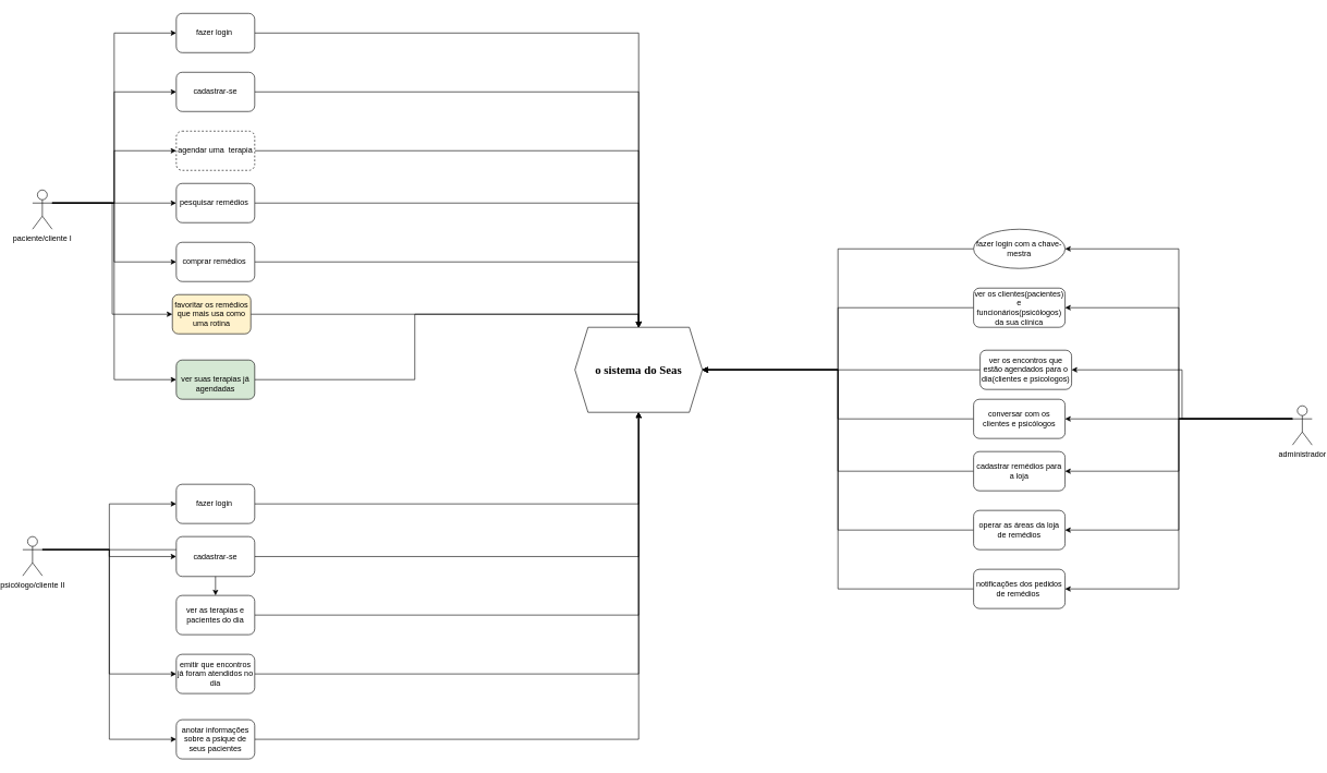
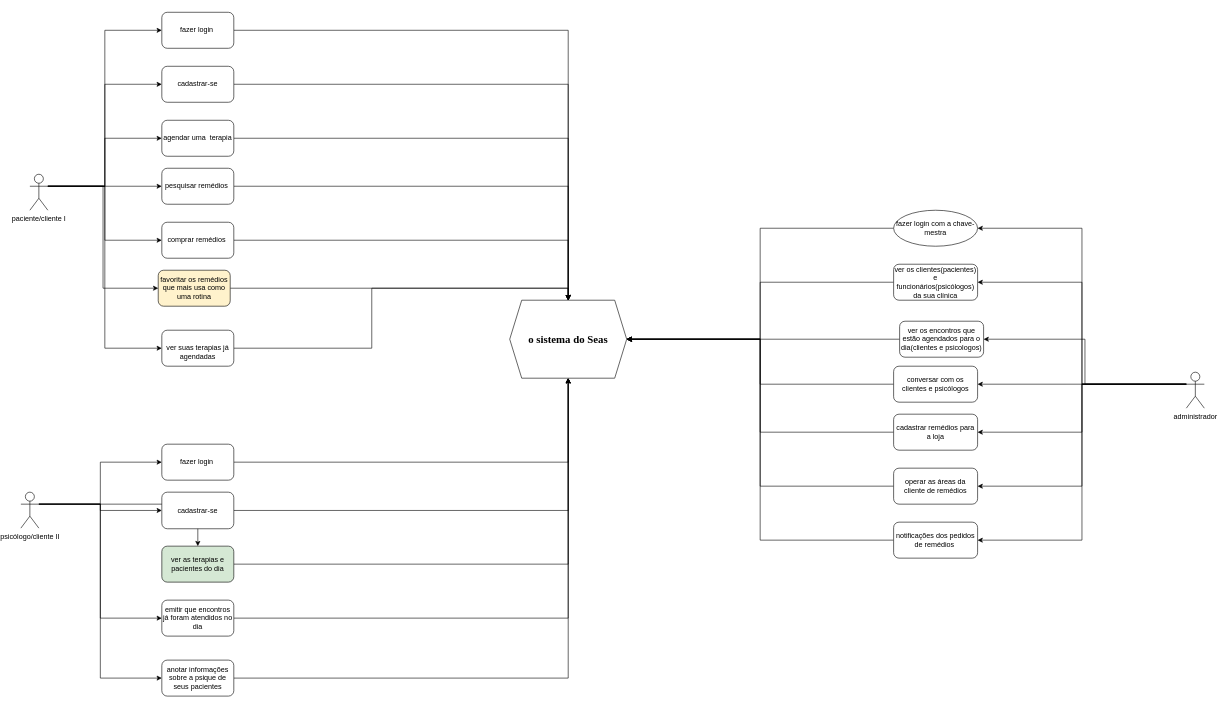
  <mxCell id="0" />
  <mxCell id="1" parent="0" />
  <mxCell id="2" style="edgeStyle=orthogonalEdgeStyle;rounded=0;orthogonalLoop=1;jettySize=auto;html=1;exitX=1;exitY=0.333;exitDx=0;exitDy=0;exitPerimeter=0;" parent="1" source="9" target="37" edge="1"><mxGeometry relative="1" as="geometry" /></mxCell>
  <mxCell id="3" style="edgeStyle=orthogonalEdgeStyle;rounded=0;orthogonalLoop=1;jettySize=auto;html=1;exitX=1;exitY=0.333;exitDx=0;exitDy=0;exitPerimeter=0;entryX=0;entryY=0.5;entryDx=0;entryDy=0;" parent="1" source="9" target="35" edge="1"><mxGeometry relative="1" as="geometry" /></mxCell>
  <mxCell id="4" style="edgeStyle=orthogonalEdgeStyle;rounded=0;orthogonalLoop=1;jettySize=auto;html=1;exitX=1;exitY=0.333;exitDx=0;exitDy=0;exitPerimeter=0;entryX=0;entryY=0.5;entryDx=0;entryDy=0;" parent="1" source="9" target="39" edge="1"><mxGeometry relative="1" as="geometry" /></mxCell>
  <mxCell id="5" style="edgeStyle=orthogonalEdgeStyle;rounded=0;orthogonalLoop=1;jettySize=auto;html=1;exitX=1;exitY=0.333;exitDx=0;exitDy=0;exitPerimeter=0;entryX=0;entryY=0.5;entryDx=0;entryDy=0;" parent="1" source="9" target="31" edge="1"><mxGeometry relative="1" as="geometry" /></mxCell>
  <mxCell id="6" style="edgeStyle=orthogonalEdgeStyle;rounded=0;orthogonalLoop=1;jettySize=auto;html=1;exitX=1;exitY=0.333;exitDx=0;exitDy=0;exitPerimeter=0;entryX=0;entryY=0.5;entryDx=0;entryDy=0;" parent="1" source="9" target="25" edge="1"><mxGeometry relative="1" as="geometry" /></mxCell>
  <mxCell id="7" style="edgeStyle=orthogonalEdgeStyle;rounded=0;orthogonalLoop=1;jettySize=auto;html=1;exitX=1;exitY=0.333;exitDx=0;exitDy=0;exitPerimeter=0;entryX=0;entryY=0.5;entryDx=0;entryDy=0;" parent="1" source="9" target="41" edge="1"><mxGeometry relative="1" as="geometry" /></mxCell>
  <mxCell id="8" style="edgeStyle=orthogonalEdgeStyle;rounded=0;orthogonalLoop=1;jettySize=auto;html=1;exitX=1;exitY=0.333;exitDx=0;exitDy=0;exitPerimeter=0;entryX=0;entryY=0.5;entryDx=0;entryDy=0;" parent="1" source="9" target="43" edge="1"><mxGeometry relative="1" as="geometry" /></mxCell>
  <mxCell id="9" value="&lt;font style=&quot;vertical-align: inherit;&quot;&gt;&lt;font style=&quot;vertical-align: inherit;&quot;&gt;paciente/cliente I&lt;/font&gt;&lt;/font&gt;" style="shape=umlActor;verticalLabelPosition=bottom;verticalAlign=top;html=1;outlineConnect=0;" parent="1" vertex="1"><mxGeometry x="35" y="290" width="30" height="60" as="geometry" /></mxCell>
  <mxCell id="10" style="edgeStyle=orthogonalEdgeStyle;rounded=0;orthogonalLoop=1;jettySize=auto;html=1;exitX=1;exitY=0.333;exitDx=0;exitDy=0;exitPerimeter=0;" parent="1" source="15" target="45" edge="1"><mxGeometry relative="1" as="geometry" /></mxCell>
  <mxCell id="11" style="edgeStyle=orthogonalEdgeStyle;rounded=0;orthogonalLoop=1;jettySize=auto;html=1;exitX=1;exitY=0.333;exitDx=0;exitDy=0;exitPerimeter=0;entryX=0;entryY=0.5;entryDx=0;entryDy=0;" parent="1" source="15" target="33" edge="1"><mxGeometry relative="1" as="geometry" /></mxCell>
  <mxCell id="12" style="edgeStyle=orthogonalEdgeStyle;rounded=0;orthogonalLoop=1;jettySize=auto;html=1;exitX=1;exitY=0.333;exitDx=0;exitDy=0;exitPerimeter=0;entryX=0;entryY=0.5;entryDx=0;entryDy=0;" parent="1" source="15" target="27" edge="1"><mxGeometry relative="1" as="geometry" /></mxCell>
  <mxCell id="13" style="edgeStyle=orthogonalEdgeStyle;rounded=0;orthogonalLoop=1;jettySize=auto;html=1;exitX=1;exitY=0.333;exitDx=0;exitDy=0;exitPerimeter=0;entryX=0;entryY=0.5;entryDx=0;entryDy=0;" parent="1" source="15" target="47" edge="1"><mxGeometry relative="1" as="geometry" /></mxCell>
  <mxCell id="14" style="edgeStyle=orthogonalEdgeStyle;rounded=0;orthogonalLoop=1;jettySize=auto;html=1;exitX=1;exitY=0.333;exitDx=0;exitDy=0;exitPerimeter=0;entryX=0;entryY=0.5;entryDx=0;entryDy=0;" parent="1" source="15" target="49" edge="1"><mxGeometry relative="1" as="geometry" /></mxCell>
  <mxCell id="15" value="&lt;font style=&quot;vertical-align: inherit;&quot;&gt;&lt;font style=&quot;vertical-align: inherit;&quot;&gt;psicólogo/cliente II&lt;/font&gt;&lt;/font&gt;" style="shape=umlActor;verticalLabelPosition=bottom;verticalAlign=top;html=1;outlineConnect=0;" parent="1" vertex="1"><mxGeometry x="20" y="820" width="30" height="60" as="geometry" /></mxCell>
  <mxCell id="16" style="edgeStyle=orthogonalEdgeStyle;rounded=0;orthogonalLoop=1;jettySize=auto;html=1;exitX=0;exitY=0.333;exitDx=0;exitDy=0;exitPerimeter=0;entryX=1;entryY=0.5;entryDx=0;entryDy=0;" parent="1" source="23" target="55" edge="1"><mxGeometry relative="1" as="geometry" /></mxCell>
  <mxCell id="17" style="edgeStyle=orthogonalEdgeStyle;rounded=0;orthogonalLoop=1;jettySize=auto;html=1;exitX=0;exitY=0.333;exitDx=0;exitDy=0;exitPerimeter=0;entryX=1;entryY=0.5;entryDx=0;entryDy=0;" parent="1" source="23" target="53" edge="1"><mxGeometry relative="1" as="geometry" /></mxCell>
  <mxCell id="18" style="edgeStyle=orthogonalEdgeStyle;rounded=0;orthogonalLoop=1;jettySize=auto;html=1;exitX=0;exitY=0.333;exitDx=0;exitDy=0;exitPerimeter=0;entryX=1;entryY=0.5;entryDx=0;entryDy=0;" parent="1" source="23" target="57" edge="1"><mxGeometry relative="1" as="geometry" /></mxCell>
  <mxCell id="19" style="edgeStyle=orthogonalEdgeStyle;rounded=0;orthogonalLoop=1;jettySize=auto;html=1;exitX=0;exitY=0.333;exitDx=0;exitDy=0;exitPerimeter=0;entryX=1;entryY=0.5;entryDx=0;entryDy=0;" parent="1" source="23" target="59" edge="1"><mxGeometry relative="1" as="geometry" /></mxCell>
  <mxCell id="20" style="edgeStyle=orthogonalEdgeStyle;rounded=0;orthogonalLoop=1;jettySize=auto;html=1;exitX=0;exitY=0.333;exitDx=0;exitDy=0;exitPerimeter=0;entryX=1;entryY=0.5;entryDx=0;entryDy=0;" parent="1" source="23" target="61" edge="1"><mxGeometry relative="1" as="geometry" /></mxCell>
  <mxCell id="21" style="edgeStyle=orthogonalEdgeStyle;rounded=0;orthogonalLoop=1;jettySize=auto;html=1;exitX=0;exitY=0.333;exitDx=0;exitDy=0;exitPerimeter=0;entryX=1;entryY=0.5;entryDx=0;entryDy=0;" parent="1" source="23" target="51" edge="1"><mxGeometry relative="1" as="geometry" /></mxCell>
  <mxCell id="22" style="edgeStyle=orthogonalEdgeStyle;rounded=0;orthogonalLoop=1;jettySize=auto;html=1;exitX=0;exitY=0.333;exitDx=0;exitDy=0;exitPerimeter=0;entryX=1;entryY=0.5;entryDx=0;entryDy=0;" parent="1" source="23" target="29" edge="1"><mxGeometry relative="1" as="geometry" /></mxCell>
  <mxCell id="23" value="&lt;font style=&quot;vertical-align: inherit;&quot;&gt;&lt;font style=&quot;vertical-align: inherit;&quot;&gt;administrador&lt;/font&gt;&lt;/font&gt;" style="shape=umlActor;verticalLabelPosition=bottom;verticalAlign=top;html=1;outlineConnect=0;" parent="1" vertex="1"><mxGeometry x="1963" y="620" width="30" height="60" as="geometry" /></mxCell>
  <mxCell id="24" style="edgeStyle=orthogonalEdgeStyle;rounded=0;orthogonalLoop=1;jettySize=auto;html=1;exitX=1;exitY=0.5;exitDx=0;exitDy=0;" parent="1" source="25" target="62" edge="1"><mxGeometry relative="1" as="geometry" /></mxCell>
  <mxCell id="25" value="&lt;font style=&quot;vertical-align: inherit;&quot;&gt;&lt;font style=&quot;vertical-align: inherit;&quot;&gt;fazer login&amp;nbsp;&lt;/font&gt;&lt;/font&gt;" style="rounded=1;whiteSpace=wrap;html=1;" parent="1" vertex="1"><mxGeometry x="255" y="20" width="120" height="60" as="geometry" /></mxCell>
  <mxCell id="26" style="edgeStyle=orthogonalEdgeStyle;rounded=0;orthogonalLoop=1;jettySize=auto;html=1;exitX=1;exitY=0.5;exitDx=0;exitDy=0;entryX=0.5;entryY=1;entryDx=0;entryDy=0;" parent="1" source="27" target="62" edge="1"><mxGeometry relative="1" as="geometry" /></mxCell>
  <mxCell id="27" value="&lt;font style=&quot;vertical-align: inherit;&quot;&gt;&lt;font style=&quot;vertical-align: inherit;&quot;&gt;fazer login&amp;nbsp;&lt;/font&gt;&lt;/font&gt;" style="rounded=1;whiteSpace=wrap;html=1;" parent="1" vertex="1"><mxGeometry x="255" y="740" width="120" height="60" as="geometry" /></mxCell>
  <mxCell id="28" style="edgeStyle=orthogonalEdgeStyle;rounded=0;orthogonalLoop=1;jettySize=auto;html=1;exitX=0;exitY=0.5;exitDx=0;exitDy=0;entryX=1;entryY=0.5;entryDx=0;entryDy=0;" parent="1" source="29" target="62" edge="1"><mxGeometry relative="1" as="geometry" /></mxCell>
  <mxCell id="29" value="&lt;font style=&quot;vertical-align: inherit;&quot;&gt;&lt;font style=&quot;vertical-align: inherit;&quot;&gt;&lt;font style=&quot;vertical-align: inherit;&quot;&gt;&lt;font style=&quot;vertical-align: inherit;&quot;&gt;&lt;font style=&quot;vertical-align: inherit;&quot;&gt;&lt;font style=&quot;vertical-align: inherit;&quot;&gt;fazer login com a chave-mestra&lt;/font&gt;&lt;/font&gt;&lt;/font&gt;&lt;/font&gt;&lt;/font&gt;&lt;/font&gt;" style="ellipse;whiteSpace=wrap;html=1;" parent="1" vertex="1"><mxGeometry x="1475" y="350" width="140" height="60" as="geometry" /></mxCell>
  <mxCell id="30" style="edgeStyle=orthogonalEdgeStyle;rounded=0;orthogonalLoop=1;jettySize=auto;html=1;exitX=1;exitY=0.5;exitDx=0;exitDy=0;entryX=0.5;entryY=0;entryDx=0;entryDy=0;" parent="1" source="31" target="62" edge="1"><mxGeometry relative="1" as="geometry" /></mxCell>
  <mxCell id="31" value="&lt;font style=&quot;vertical-align: inherit;&quot;&gt;&lt;font style=&quot;vertical-align: inherit;&quot;&gt;cadastrar-se&lt;/font&gt;&lt;/font&gt;" style="rounded=1;whiteSpace=wrap;html=1;" parent="1" vertex="1"><mxGeometry x="255" y="110" width="120" height="60" as="geometry" /></mxCell>
  <mxCell id="32" style="edgeStyle=orthogonalEdgeStyle;rounded=0;orthogonalLoop=1;jettySize=auto;html=1;exitX=1;exitY=0.5;exitDx=0;exitDy=0;entryX=0.5;entryY=1;entryDx=0;entryDy=0;" parent="1" source="33" target="62" edge="1"><mxGeometry relative="1" as="geometry" /></mxCell>
  <mxCell id="33" value="&lt;font style=&quot;vertical-align: inherit;&quot;&gt;&lt;font style=&quot;vertical-align: inherit;&quot;&gt;&lt;font style=&quot;vertical-align: inherit;&quot;&gt;&lt;font style=&quot;vertical-align: inherit;&quot;&gt;cadastrar-se&lt;/font&gt;&lt;/font&gt;&lt;/font&gt;&lt;/font&gt;" style="rounded=1;whiteSpace=wrap;html=1;" parent="1" vertex="1"><mxGeometry x="255" y="820" width="120" height="61" as="geometry" /></mxCell>
  <mxCell id="34" style="edgeStyle=orthogonalEdgeStyle;rounded=0;orthogonalLoop=1;jettySize=auto;html=1;exitX=1;exitY=0.5;exitDx=0;exitDy=0;entryX=0.5;entryY=0;entryDx=0;entryDy=0;" parent="1" source="35" target="62" edge="1"><mxGeometry relative="1" as="geometry" /></mxCell>
- <mxCell id="35" value="&lt;font style=&quot;vertical-align: inherit;&quot;&gt;&lt;font style=&quot;vertical-align: inherit;&quot;&gt;agendar uma&amp;nbsp; terapia&lt;/font&gt;&lt;/font&gt;" style="rounded=1;whiteSpace=wrap;html=1;dashed=1;" parent="1" vertex="1"><mxGeometry x="255" y="200" width="120" height="60" as="geometry" /></mxCell>
+ <mxCell id="35" value="&lt;font style=&quot;vertical-align: inherit;&quot;&gt;&lt;font style=&quot;vertical-align: inherit;&quot;&gt;agendar uma&amp;nbsp; terapia&lt;/font&gt;&lt;/font&gt;" style="rounded=1;whiteSpace=wrap;html=1;" parent="1" vertex="1"><mxGeometry x="255" y="200" width="120" height="60" as="geometry" /></mxCell>
  <mxCell id="36" style="edgeStyle=orthogonalEdgeStyle;rounded=0;orthogonalLoop=1;jettySize=auto;html=1;exitX=1;exitY=0.5;exitDx=0;exitDy=0;entryX=0.5;entryY=0;entryDx=0;entryDy=0;" parent="1" source="37" target="62" edge="1"><mxGeometry relative="1" as="geometry" /></mxCell>
  <mxCell id="37" value="&lt;font style=&quot;vertical-align: inherit;&quot;&gt;&lt;font style=&quot;vertical-align: inherit;&quot;&gt;pesquisar remédios&amp;nbsp;&lt;/font&gt;&lt;/font&gt;" style="rounded=1;whiteSpace=wrap;html=1;" parent="1" vertex="1"><mxGeometry x="255" y="280" width="120" height="60" as="geometry" /></mxCell>
  <mxCell id="38" style="edgeStyle=orthogonalEdgeStyle;rounded=0;orthogonalLoop=1;jettySize=auto;html=1;exitX=1;exitY=0.5;exitDx=0;exitDy=0;entryX=0.5;entryY=0;entryDx=0;entryDy=0;" parent="1" source="39" target="62" edge="1"><mxGeometry relative="1" as="geometry" /></mxCell>
  <mxCell id="39" value="&lt;font style=&quot;vertical-align: inherit;&quot;&gt;&lt;font style=&quot;vertical-align: inherit;&quot;&gt;&lt;font style=&quot;vertical-align: inherit;&quot;&gt;&lt;font style=&quot;vertical-align: inherit;&quot;&gt;comprar remédios&amp;nbsp;&lt;/font&gt;&lt;/font&gt;&lt;/font&gt;&lt;/font&gt;" style="rounded=1;whiteSpace=wrap;html=1;" parent="1" vertex="1"><mxGeometry x="255" y="370" width="120" height="60" as="geometry" /></mxCell>
  <mxCell id="40" style="edgeStyle=orthogonalEdgeStyle;rounded=0;orthogonalLoop=1;jettySize=auto;html=1;exitX=1;exitY=0.5;exitDx=0;exitDy=0;entryX=0.5;entryY=0;entryDx=0;entryDy=0;" parent="1" source="41" target="62" edge="1"><mxGeometry relative="1" as="geometry" /></mxCell>
  <mxCell id="41" value="&lt;font style=&quot;vertical-align: inherit;&quot;&gt;&lt;font style=&quot;vertical-align: inherit;&quot;&gt;&lt;font style=&quot;vertical-align: inherit;&quot;&gt;&lt;font style=&quot;vertical-align: inherit;&quot;&gt;&lt;font style=&quot;vertical-align: inherit;&quot;&gt;&lt;font style=&quot;vertical-align: inherit;&quot;&gt;&lt;font style=&quot;vertical-align: inherit;&quot;&gt;&lt;font style=&quot;vertical-align: inherit;&quot;&gt;favoritar os remédios que mais usa como uma rotina&lt;/font&gt;&lt;/font&gt;&lt;/font&gt;&lt;/font&gt;&lt;/font&gt;&lt;/font&gt;&lt;/font&gt;&lt;/font&gt;" style="rounded=1;whiteSpace=wrap;html=1;fillColor=#fff2cc;" parent="1" vertex="1"><mxGeometry x="249" y="450" width="120" height="60" as="geometry" /></mxCell>
  <mxCell id="42" style="edgeStyle=orthogonalEdgeStyle;rounded=0;orthogonalLoop=1;jettySize=auto;html=1;exitX=1;exitY=0.5;exitDx=0;exitDy=0;entryX=0.5;entryY=0;entryDx=0;entryDy=0;" parent="1" source="43" target="62" edge="1"><mxGeometry relative="1" as="geometry" /></mxCell>
- <mxCell id="43" value="&lt;br&gt;&lt;font style=&quot;vertical-align: inherit;&quot;&gt;&lt;font style=&quot;vertical-align: inherit;&quot;&gt;ver suas terapias já agendadas&lt;/font&gt;&lt;/font&gt;" style="rounded=1;whiteSpace=wrap;html=1;fillColor=#d5e8d4;" parent="1" vertex="1"><mxGeometry x="255" y="550" width="120" height="60" as="geometry" /></mxCell>
+ <mxCell id="43" value="&lt;br&gt;&lt;font style=&quot;vertical-align: inherit;&quot;&gt;&lt;font style=&quot;vertical-align: inherit;&quot;&gt;ver suas terapias já agendadas&lt;/font&gt;&lt;/font&gt;" style="rounded=1;whiteSpace=wrap;html=1;" parent="1" vertex="1"><mxGeometry x="255" y="550" width="120" height="60" as="geometry" /></mxCell>
  <mxCell id="44" style="edgeStyle=orthogonalEdgeStyle;rounded=0;orthogonalLoop=1;jettySize=auto;html=1;exitX=1;exitY=0.5;exitDx=0;exitDy=0;entryX=0.5;entryY=1;entryDx=0;entryDy=0;" parent="1" source="45" target="62" edge="1"><mxGeometry relative="1" as="geometry" /></mxCell>
- <mxCell id="45" value="&lt;font style=&quot;vertical-align: inherit;&quot;&gt;&lt;font style=&quot;vertical-align: inherit;&quot;&gt;ver as terapias e pacientes do dia&lt;/font&gt;&lt;/font&gt;" style="rounded=1;whiteSpace=wrap;html=1;" parent="1" vertex="1"><mxGeometry x="255" y="910" width="120" height="60" as="geometry" /></mxCell>
+ <mxCell id="45" value="&lt;font style=&quot;vertical-align: inherit;&quot;&gt;&lt;font style=&quot;vertical-align: inherit;&quot;&gt;ver as terapias e pacientes do dia&lt;/font&gt;&lt;/font&gt;" style="rounded=1;whiteSpace=wrap;html=1;fillColor=#d5e8d4;" parent="1" vertex="1"><mxGeometry x="255" y="910" width="120" height="60" as="geometry" /></mxCell>
  <mxCell id="46" style="edgeStyle=orthogonalEdgeStyle;rounded=0;orthogonalLoop=1;jettySize=auto;html=1;exitX=1;exitY=0.5;exitDx=0;exitDy=0;entryX=0.5;entryY=1;entryDx=0;entryDy=0;" parent="1" source="47" target="62" edge="1"><mxGeometry relative="1" as="geometry" /></mxCell>
  <mxCell id="47" value="&lt;font style=&quot;vertical-align: inherit;&quot;&gt;&lt;font style=&quot;vertical-align: inherit;&quot;&gt;emitir que encontros já foram atendidos no dia&lt;/font&gt;&lt;/font&gt;" style="rounded=1;whiteSpace=wrap;html=1;" parent="1" vertex="1"><mxGeometry x="255" y="1000" width="120" height="60" as="geometry" /></mxCell>
  <mxCell id="48" style="edgeStyle=orthogonalEdgeStyle;rounded=0;orthogonalLoop=1;jettySize=auto;html=1;exitX=1;exitY=0.5;exitDx=0;exitDy=0;entryX=0.5;entryY=1;entryDx=0;entryDy=0;" parent="1" source="49" target="62" edge="1"><mxGeometry relative="1" as="geometry" /></mxCell>
  <mxCell id="49" value="&lt;font style=&quot;vertical-align: inherit;&quot;&gt;&lt;font style=&quot;vertical-align: inherit;&quot;&gt;anotar informações sobre a psique de seus pacientes&lt;/font&gt;&lt;/font&gt;" style="rounded=1;whiteSpace=wrap;html=1;" parent="1" vertex="1"><mxGeometry x="255" y="1100" width="120" height="60" as="geometry" /></mxCell>
  <mxCell id="50" style="edgeStyle=orthogonalEdgeStyle;rounded=0;orthogonalLoop=1;jettySize=auto;html=1;exitX=0;exitY=0.5;exitDx=0;exitDy=0;entryX=1;entryY=0.5;entryDx=0;entryDy=0;" parent="1" source="51" target="62" edge="1"><mxGeometry relative="1" as="geometry" /></mxCell>
  <mxCell id="51" value="&lt;font style=&quot;vertical-align: inherit;&quot;&gt;&lt;font style=&quot;vertical-align: inherit;&quot;&gt;&lt;font style=&quot;vertical-align: inherit;&quot;&gt;&lt;font style=&quot;vertical-align: inherit;&quot;&gt;&lt;font style=&quot;vertical-align: inherit;&quot;&gt;&lt;font style=&quot;vertical-align: inherit;&quot;&gt;ver os clientes(pacientes) e funcionários(psicólogos)&lt;/font&gt;&lt;/font&gt;&lt;/font&gt;&lt;/font&gt;&lt;/font&gt;&lt;/font&gt;&lt;div&gt;&lt;font style=&quot;vertical-align: inherit;&quot;&gt;&lt;font style=&quot;vertical-align: inherit;&quot;&gt;&lt;font style=&quot;vertical-align: inherit;&quot;&gt;&lt;font style=&quot;vertical-align: inherit;&quot;&gt;&lt;font style=&quot;vertical-align: inherit;&quot;&gt;&lt;font style=&quot;vertical-align: inherit;&quot;&gt;&lt;font style=&quot;vertical-align: inherit;&quot;&gt;&lt;font style=&quot;vertical-align: inherit;&quot;&gt;da sua clínica&lt;/font&gt;&lt;/font&gt;&lt;/font&gt;&lt;/font&gt;&lt;/font&gt;&lt;/font&gt;&lt;/font&gt;&lt;/font&gt;&lt;/div&gt;" style="rounded=1;whiteSpace=wrap;html=1;" parent="1" vertex="1"><mxGeometry x="1475" y="440" width="140" height="60" as="geometry" /></mxCell>
  <mxCell id="52" style="edgeStyle=orthogonalEdgeStyle;rounded=0;orthogonalLoop=1;jettySize=auto;html=1;exitX=0;exitY=0.5;exitDx=0;exitDy=0;entryX=1;entryY=0.5;entryDx=0;entryDy=0;" parent="1" source="53" target="62" edge="1"><mxGeometry relative="1" as="geometry" /></mxCell>
  <mxCell id="53" value="&lt;font style=&quot;vertical-align: inherit;&quot;&gt;&lt;font style=&quot;vertical-align: inherit;&quot;&gt;&lt;font style=&quot;vertical-align: inherit;&quot;&gt;&lt;font style=&quot;vertical-align: inherit;&quot;&gt;ver os encontros que estão agendados para o dia(clientes e psicologos)&lt;/font&gt;&lt;/font&gt;&lt;/font&gt;&lt;/font&gt;" style="rounded=1;whiteSpace=wrap;html=1;" parent="1" vertex="1"><mxGeometry x="1485" y="535" width="140" height="60" as="geometry" /></mxCell>
  <mxCell id="54" style="edgeStyle=orthogonalEdgeStyle;rounded=0;orthogonalLoop=1;jettySize=auto;html=1;exitX=0;exitY=0.5;exitDx=0;exitDy=0;entryX=1;entryY=0.5;entryDx=0;entryDy=0;" parent="1" source="55" target="62" edge="1"><mxGeometry relative="1" as="geometry" /></mxCell>
  <mxCell id="55" value="&lt;font style=&quot;vertical-align: inherit;&quot;&gt;&lt;font style=&quot;vertical-align: inherit;&quot;&gt;conversar com os clientes e psicólogos&lt;/font&gt;&lt;/font&gt;" style="rounded=1;whiteSpace=wrap;html=1;" parent="1" vertex="1"><mxGeometry x="1475" y="610" width="140" height="60" as="geometry" /></mxCell>
  <mxCell id="56" style="edgeStyle=orthogonalEdgeStyle;rounded=0;orthogonalLoop=1;jettySize=auto;html=1;exitX=0;exitY=0.5;exitDx=0;exitDy=0;entryX=1;entryY=0.5;entryDx=0;entryDy=0;" parent="1" source="57" target="62" edge="1"><mxGeometry relative="1" as="geometry" /></mxCell>
  <mxCell id="57" value="&lt;font style=&quot;vertical-align: inherit;&quot;&gt;&lt;font style=&quot;vertical-align: inherit;&quot;&gt;cadastrar remédios para a loja&lt;/font&gt;&lt;/font&gt;" style="rounded=1;whiteSpace=wrap;html=1;" parent="1" vertex="1"><mxGeometry x="1475" y="690" width="140" height="60" as="geometry" /></mxCell>
  <mxCell id="58" style="edgeStyle=orthogonalEdgeStyle;rounded=0;orthogonalLoop=1;jettySize=auto;html=1;exitX=0;exitY=0.5;exitDx=0;exitDy=0;entryX=1;entryY=0.5;entryDx=0;entryDy=0;" parent="1" source="59" target="62" edge="1"><mxGeometry relative="1" as="geometry" /></mxCell>
- <mxCell id="59" value="&lt;font style=&quot;vertical-align: inherit;&quot;&gt;&lt;font style=&quot;vertical-align: inherit;&quot;&gt;operar as áreas da loja de remédios&lt;/font&gt;&lt;/font&gt;" style="rounded=1;whiteSpace=wrap;html=1;" parent="1" vertex="1"><mxGeometry x="1475" y="780" width="140" height="60" as="geometry" /></mxCell>
+ <mxCell id="59" value="&lt;font style=&quot;vertical-align: inherit;&quot;&gt;&lt;font style=&quot;vertical-align: inherit;&quot;&gt;operar as áreas da cliente de remédios&lt;/font&gt;&lt;/font&gt;" style="rounded=1;whiteSpace=wrap;html=1;" parent="1" vertex="1"><mxGeometry x="1475" y="780" width="140" height="60" as="geometry" /></mxCell>
  <mxCell id="60" style="edgeStyle=orthogonalEdgeStyle;rounded=0;orthogonalLoop=1;jettySize=auto;html=1;exitX=0;exitY=0.5;exitDx=0;exitDy=0;entryX=1;entryY=0.5;entryDx=0;entryDy=0;" parent="1" source="61" target="62" edge="1"><mxGeometry relative="1" as="geometry" /></mxCell>
  <mxCell id="61" value="&lt;font style=&quot;vertical-align: inherit;&quot;&gt;&lt;font style=&quot;vertical-align: inherit;&quot;&gt;notificações dos pedidos de remédios&amp;nbsp;&lt;/font&gt;&lt;/font&gt;" style="rounded=1;whiteSpace=wrap;html=1;" parent="1" vertex="1"><mxGeometry x="1475" y="870" width="140" height="60" as="geometry" /></mxCell>
- <mxCell id="62" value="&lt;h2&gt;&lt;font style=&quot;vertical-align: inherit;&quot;&gt;&lt;font style=&quot;vertical-align: inherit;&quot;&gt;&lt;font style=&quot;vertical-align: inherit;&quot;&gt;&lt;font style=&quot;vertical-align: inherit;&quot; face=&quot;Comic Sans MS&quot;&gt;&lt;font style=&quot;vertical-align: inherit;&quot;&gt;&lt;font style=&quot;vertical-align: inherit;&quot;&gt;o sistema do Seas&lt;/font&gt;&lt;/font&gt;&lt;/font&gt;&lt;/font&gt;&lt;/font&gt;&lt;/font&gt;&lt;/h2&gt;" style="shape=hexagon;perimeter=hexagonPerimeter2;whiteSpace=wrap;html=1;fixedSize=1;" parent="1" vertex="1"><mxGeometry x="865" y="500" width="195" height="130" as="geometry" /></mxCell>
+ <mxCell id="62" value="&lt;h2&gt;&lt;font style=&quot;vertical-align: inherit;&quot;&gt;&lt;font style=&quot;vertical-align: inherit;&quot;&gt;&lt;font style=&quot;vertical-align: inherit;&quot;&gt;&lt;font style=&quot;vertical-align: inherit;&quot; face=&quot;Comic Sans MS&quot;&gt;&lt;font style=&quot;vertical-align: inherit;&quot;&gt;&lt;font style=&quot;vertical-align: inherit;&quot;&gt;o sistema do Seas&lt;/font&gt;&lt;/font&gt;&lt;/font&gt;&lt;/font&gt;&lt;/font&gt;&lt;/font&gt;&lt;/h2&gt;" style="shape=hexagon;perimeter=hexagonPerimeter2;whiteSpace=wrap;html=1;fixedSize=1;" parent="1" vertex="1"><mxGeometry x="835" y="500" width="195" height="130" as="geometry" /></mxCell>
